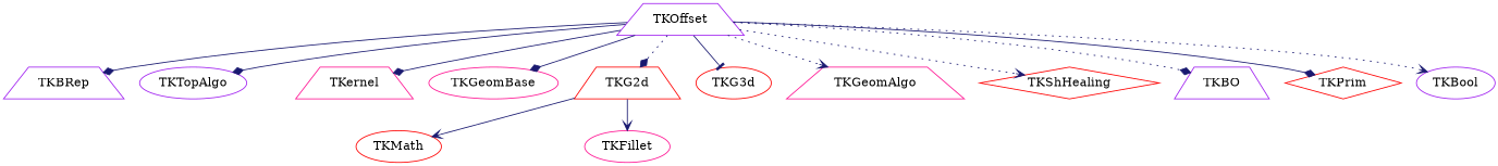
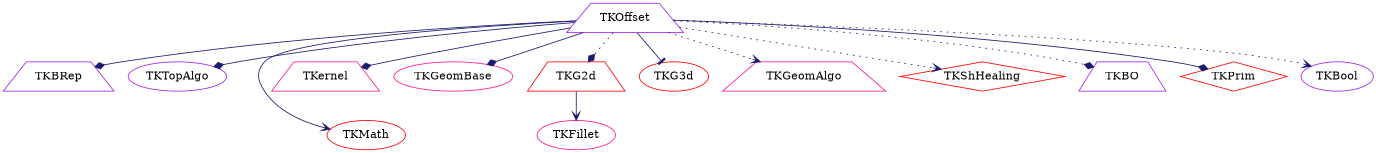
  digraph {
    aspect=1
    node [color=purple shape=trapezium]
    edge [arrowhead=diamond color=midnightblue style=solid]
    TKOffset
    TKBRep
    TKTopAlgo [shape=ellipse]
    TKMath [color=red shape=ellipse]
    TKernel [color=deeppink]
    TKGeomBase [color=deeppink shape=ellipse]
    TKG2d [color=red]
    TKG3d [color=red shape=ellipse]
    TKGeomAlgo [color=deeppink]
    TKShHealing [color=red shape=diamond]
    TKBO
    TKPrim [color=red shape=diamond]
    TKBool [shape=ellipse]
    TKFillet [color=deeppink shape=ellipse]
    TKOffset -> TKBRep
    TKOffset -> TKTopAlgo
-   TKG2d -> TKMath [arrowhead=vee]
+   TKOffset -> TKMath [arrowhead=vee]
    TKOffset -> TKernel
    TKOffset -> TKGeomBase
    TKOffset -> TKG2d [style=dotted]
    TKOffset -> TKG3d [arrowhead=tee]
    TKOffset -> TKGeomAlgo [arrowhead=vee style=dotted]
    TKOffset -> TKShHealing [arrowhead=vee style=dotted]
    TKOffset -> TKBO [style=dotted]
    TKOffset -> TKPrim
    TKOffset -> TKBool [arrowhead=vee style=dotted]
    TKG2d -> TKFillet [arrowhead=vee]
  }
